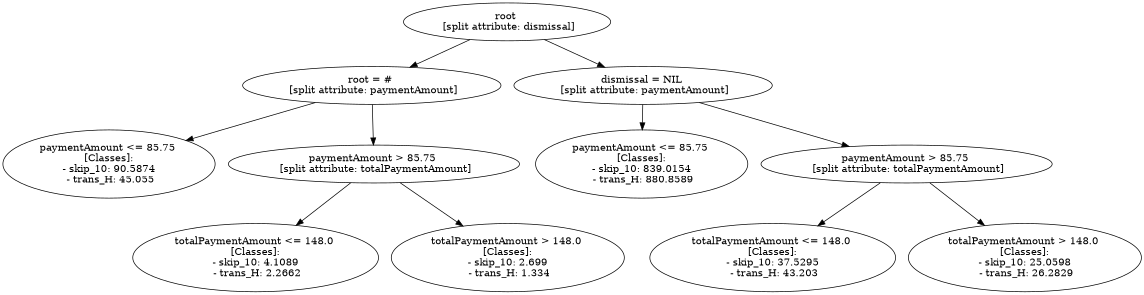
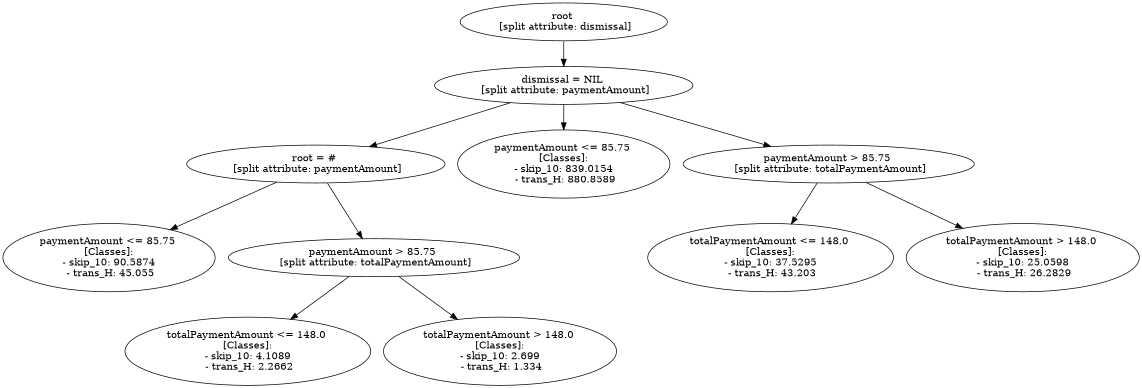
  digraph {
    n1 [label="root \n [split attribute: dismissal]"]
    n2 [label="root = # \n [split attribute: paymentAmount]"]
    n3 [label="dismissal = NIL \n [split attribute: paymentAmount]"]
    n4 [label="paymentAmount <= 85.75 \n [Classes]: \n - skip_10: 90.5874 \n - trans_H: 45.055"]
    n5 [label="paymentAmount > 85.75 \n [split attribute: totalPaymentAmount]"]
    n6 [label="paymentAmount <= 85.75 \n [Classes]: \n - skip_10: 839.0154 \n - trans_H: 880.8589"]
    n7 [label="paymentAmount > 85.75 \n [split attribute: totalPaymentAmount]"]
    n8 [label="totalPaymentAmount <= 148.0 \n [Classes]: \n - skip_10: 4.1089 \n - trans_H: 2.2662"]
    n9 [label="totalPaymentAmount > 148.0 \n [Classes]: \n - skip_10: 2.699 \n - trans_H: 1.334"]
    n10 [label="totalPaymentAmount <= 148.0 \n [Classes]: \n - skip_10: 37.5295 \n - trans_H: 43.203"]
    n11 [label="totalPaymentAmount > 148.0 \n [Classes]: \n - skip_10: 25.0598 \n - trans_H: 26.2829"]
-   n1 -> n2
+   n3 -> n2
    n1 -> n3
    n2 -> n4
    n2 -> n5
    n3 -> n6
    n3 -> n7
    n5 -> n8
    n5 -> n9
    n7 -> n10
    n7 -> n11
  }
